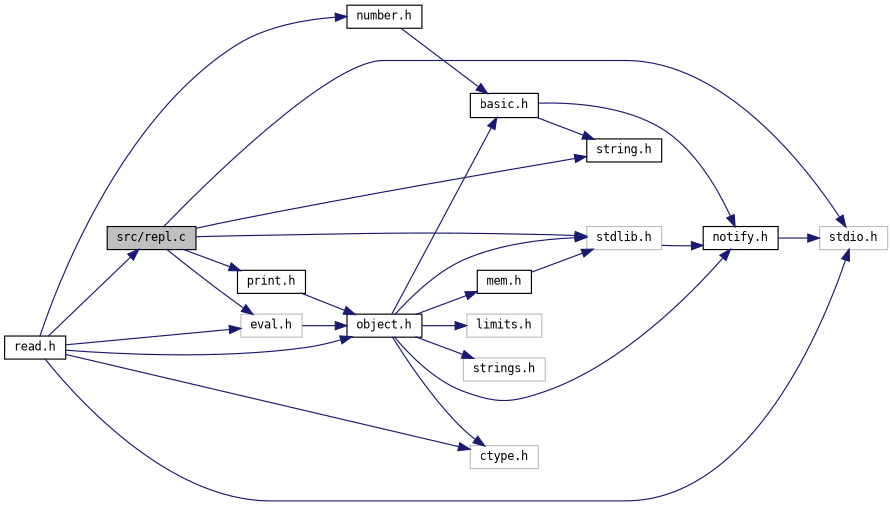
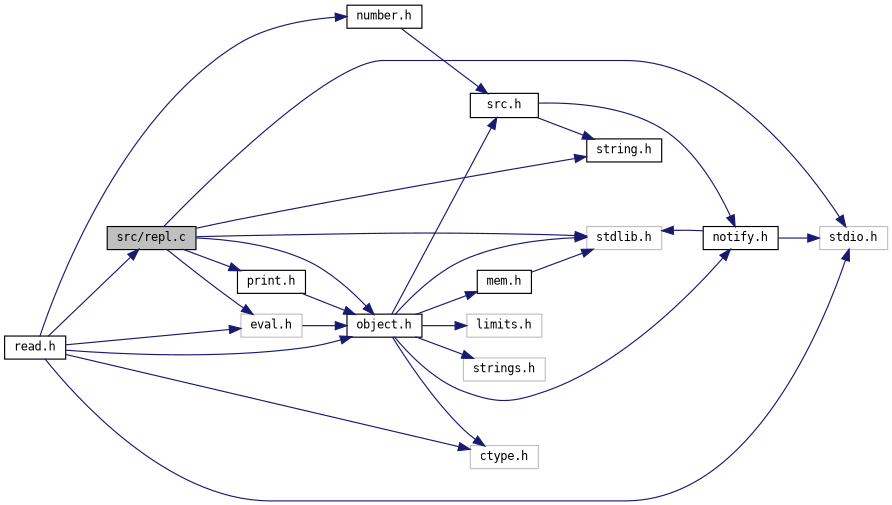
  digraph {
    fontname="DejaVu Sans Mono"
    rankdir=LR
    node [color=black fillcolor=white fontname="DejaVu Sans Mono" fontsize=10 shape=record style=filled]
    edge [color=midnightblue fontname="DejaVu Sans Mono" fontsize=10 labelfontname=Helvetica labelfontsize=10 style=solid]
    n1 [fillcolor=grey75 fontcolor=black height=0.2 label="src/repl.c" width=0.4]
    n2 [color=grey75 height=0.2 label="stdlib.h" width=0.4]
    n3 [color=grey75 height=0.2 label="stdio.h" width=0.4]
    n4 [height=0.2 label="string.h" width=0.4]
    n5 [height=0.2 label="object.h" width=0.4]
    n6 [color=grey75 height=0.2 label="eval.h" width=0.4]
    n7 [height=0.2 label="print.h" width=0.4]
    n8 [color=grey75 height=0.2 label="strings.h" width=0.4]
    n9 [color=grey75 height=0.2 label="ctype.h" width=0.4]
    n10 [color=grey75 height=0.2 label="limits.h" width=0.4]
-   n11 [height=0.2 label="basic.h" width=0.4]
+   n11 [height=0.2 label="src.h" width=0.4]
    n12 [height=0.2 label="notify.h" width=0.4]
    n13 [height=0.2 label="mem.h" width=0.4]
    n14 [height=0.2 label="read.h" width=0.4]
    n15 [height=0.2 label="number.h" width=0.4]
    n1 -> n2
    n1 -> n3
    n1 -> n4
+   n1 -> n5
    n1 -> n6
    n1 -> n7
    n5 -> n2
    n5 -> n8
    n5 -> n9
    n5 -> n10
    n5 -> n11
    n5 -> n12
    n5 -> n13
    n6 -> n5
    n7 -> n5
    n11 -> n4
    n11 -> n12
-   n2 -> n12
+   n12 -> n2
    n12 -> n3
    n13 -> n2
    n14 -> n1
    n14 -> n3
    n14 -> n5
    n14 -> n6
    n14 -> n9
    n14 -> n15
    n15 -> n11
  }
